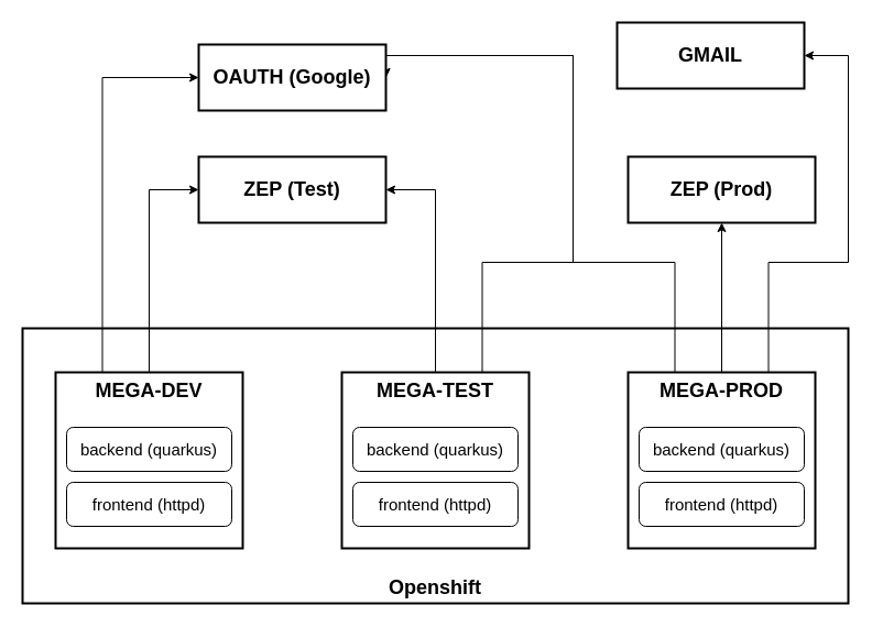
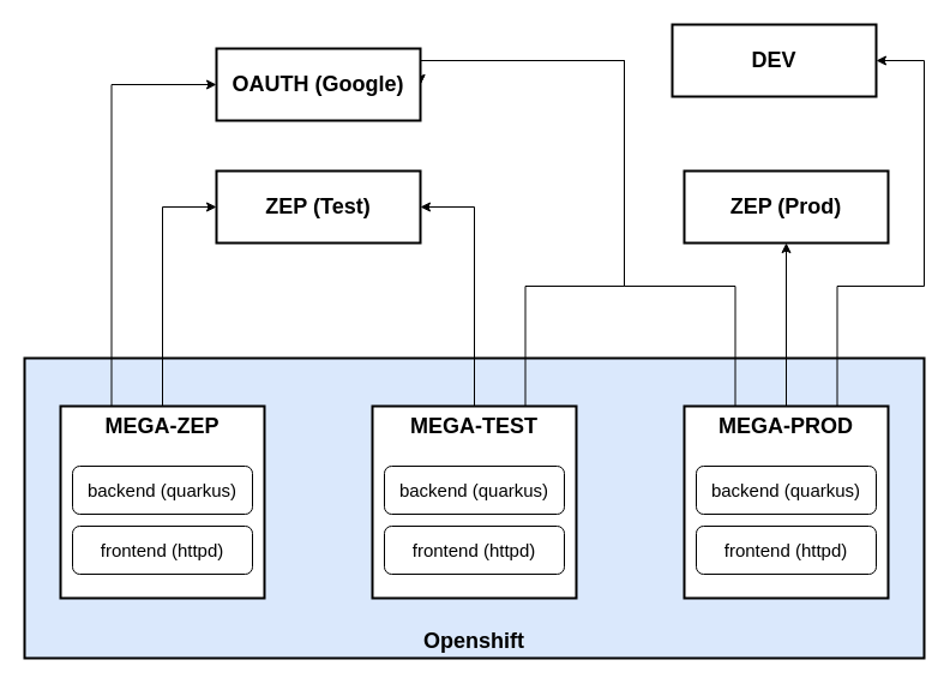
  <mxCell id="0" />
  <mxCell id="1" parent="0" />
- <mxCell id="2" value="Openshift" style="rounded=0;whiteSpace=wrap;html=1;strokeWidth=2;fontSize=18;align=center;verticalAlign=bottom;fontStyle=1" vertex="1" parent="1"><mxGeometry x="20" y="298" width="750" height="250" as="geometry" /></mxCell>
+ <mxCell id="2" value="Openshift" style="rounded=0;whiteSpace=wrap;html=1;strokeWidth=2;fontSize=18;align=center;verticalAlign=bottom;fontStyle=1;fillColor=#dae8fc;" vertex="1" parent="1"><mxGeometry x="20" y="298" width="750" height="250" as="geometry" /></mxCell>
  <mxCell id="3" style="edgeStyle=orthogonalEdgeStyle;rounded=0;orthogonalLoop=1;jettySize=auto;html=1;exitX=0.5;exitY=0;exitDx=0;exitDy=0;entryX=0;entryY=0.5;entryDx=0;entryDy=0;fontSize=18;" edge="1" parent="1" source="5" target="14"><mxGeometry relative="1" as="geometry" /></mxCell>
  <mxCell id="4" style="edgeStyle=orthogonalEdgeStyle;rounded=0;orthogonalLoop=1;jettySize=auto;html=1;exitX=0.25;exitY=0;exitDx=0;exitDy=0;entryX=0;entryY=0.5;entryDx=0;entryDy=0;fontSize=18;" edge="1" parent="1" source="5" target="13"><mxGeometry relative="1" as="geometry" /></mxCell>
- <mxCell id="5" value="MEGA-DEV" style="rounded=0;whiteSpace=wrap;html=1;fontSize=18;verticalAlign=top;fontStyle=1;strokeWidth=2;" vertex="1" parent="1"><mxGeometry x="50" y="338" width="170" height="160" as="geometry" /></mxCell>
+ <mxCell id="5" value="MEGA-ZEP" style="rounded=0;whiteSpace=wrap;html=1;fontSize=18;verticalAlign=top;fontStyle=1;strokeWidth=2;" vertex="1" parent="1"><mxGeometry x="50" y="338" width="170" height="160" as="geometry" /></mxCell>
  <mxCell id="6" style="edgeStyle=orthogonalEdgeStyle;rounded=0;orthogonalLoop=1;jettySize=auto;html=1;exitX=0.5;exitY=0;exitDx=0;exitDy=0;entryX=1;entryY=0.5;entryDx=0;entryDy=0;fontSize=18;" edge="1" parent="1" source="8" target="14"><mxGeometry relative="1" as="geometry" /></mxCell>
  <mxCell id="7" style="edgeStyle=orthogonalEdgeStyle;rounded=0;orthogonalLoop=1;jettySize=auto;html=1;exitX=0.75;exitY=0;exitDx=0;exitDy=0;entryX=1;entryY=0.5;entryDx=0;entryDy=0;fontSize=18;" edge="1" parent="1" source="8" target="13"><mxGeometry relative="1" as="geometry"><Array as="points"><mxPoint x="438" y="238" /><mxPoint x="520" y="238" /><mxPoint x="520" y="50" /></Array></mxGeometry></mxCell>
  <mxCell id="8" value="MEGA-TEST" style="rounded=0;whiteSpace=wrap;html=1;fontSize=18;verticalAlign=top;fontStyle=1;strokeWidth=2;" vertex="1" parent="1"><mxGeometry x="310" y="338" width="170" height="160" as="geometry" /></mxCell>
  <mxCell id="9" style="edgeStyle=orthogonalEdgeStyle;rounded=0;orthogonalLoop=1;jettySize=auto;html=1;exitX=0.5;exitY=0;exitDx=0;exitDy=0;entryX=0.5;entryY=1;entryDx=0;entryDy=0;fontSize=18;" edge="1" parent="1" source="12" target="15"><mxGeometry relative="1" as="geometry" /></mxCell>
  <mxCell id="10" style="edgeStyle=orthogonalEdgeStyle;rounded=0;orthogonalLoop=1;jettySize=auto;html=1;exitX=0.25;exitY=0;exitDx=0;exitDy=0;entryX=1;entryY=0.5;entryDx=0;entryDy=0;fontSize=18;" edge="1" parent="1" source="12" target="13"><mxGeometry relative="1" as="geometry"><Array as="points"><mxPoint x="612" y="238" /><mxPoint x="520" y="238" /><mxPoint x="520" y="50" /></Array></mxGeometry></mxCell>
  <mxCell id="11" style="edgeStyle=orthogonalEdgeStyle;rounded=0;orthogonalLoop=1;jettySize=auto;html=1;exitX=0.75;exitY=0;exitDx=0;exitDy=0;entryX=1;entryY=0.5;entryDx=0;entryDy=0;fontSize=18;" edge="1" parent="1" source="12" target="16"><mxGeometry relative="1" as="geometry"><Array as="points"><mxPoint x="698" y="238" /><mxPoint x="770" y="238" /><mxPoint x="770" y="50" /></Array></mxGeometry></mxCell>
  <mxCell id="12" value="MEGA-PROD" style="rounded=0;whiteSpace=wrap;html=1;fontSize=18;verticalAlign=top;fontStyle=1;strokeWidth=2;" vertex="1" parent="1"><mxGeometry x="570" y="338" width="170" height="160" as="geometry" /></mxCell>
  <mxCell id="13" value="OAUTH (Google)" style="rounded=0;whiteSpace=wrap;html=1;fontSize=18;strokeWidth=2;fontStyle=1" vertex="1" parent="1"><mxGeometry x="180" y="40" width="170" height="60" as="geometry" /></mxCell>
  <mxCell id="14" value="ZEP (Test)" style="rounded=0;whiteSpace=wrap;html=1;fontSize=18;strokeWidth=2;fontStyle=1" vertex="1" parent="1"><mxGeometry x="180" y="142" width="170" height="60" as="geometry" /></mxCell>
  <mxCell id="15" value="ZEP (Prod)" style="rounded=0;whiteSpace=wrap;html=1;fontSize=18;strokeWidth=2;fontStyle=1" vertex="1" parent="1"><mxGeometry x="570" y="142" width="170" height="60" as="geometry" /></mxCell>
- <mxCell id="16" value="GMAIL" style="rounded=0;whiteSpace=wrap;html=1;fontSize=18;strokeWidth=2;fontStyle=1" vertex="1" parent="1"><mxGeometry x="560" y="20" width="170" height="60" as="geometry" /></mxCell>
+ <mxCell id="16" value="DEV" style="rounded=0;whiteSpace=wrap;html=1;fontSize=18;strokeWidth=2;fontStyle=1" vertex="1" parent="1"><mxGeometry x="560" y="20" width="170" height="60" as="geometry" /></mxCell>
  <mxCell id="17" value="&lt;font style=&quot;font-size: 15px&quot;&gt;backend (quarkus)&lt;/font&gt;" style="rounded=1;whiteSpace=wrap;html=1;fontSize=18;align=center;" vertex="1" parent="1"><mxGeometry x="60" y="388" width="150" height="40" as="geometry" /></mxCell>
  <mxCell id="18" value="&lt;font style=&quot;font-size: 15px&quot;&gt;frontend (httpd)&lt;/font&gt;" style="rounded=1;whiteSpace=wrap;html=1;fontSize=18;align=center;" vertex="1" parent="1"><mxGeometry x="60" y="438" width="150" height="40" as="geometry" /></mxCell>
  <mxCell id="19" value="&lt;font style=&quot;font-size: 15px&quot;&gt;backend (quarkus)&lt;/font&gt;" style="rounded=1;whiteSpace=wrap;html=1;fontSize=18;align=center;" vertex="1" parent="1"><mxGeometry x="320" y="388" width="150" height="40" as="geometry" /></mxCell>
  <mxCell id="20" value="&lt;font style=&quot;font-size: 15px&quot;&gt;frontend (httpd)&lt;/font&gt;" style="rounded=1;whiteSpace=wrap;html=1;fontSize=18;align=center;" vertex="1" parent="1"><mxGeometry x="320" y="438" width="150" height="40" as="geometry" /></mxCell>
  <mxCell id="21" value="&lt;font style=&quot;font-size: 15px&quot;&gt;backend (quarkus)&lt;/font&gt;" style="rounded=1;whiteSpace=wrap;html=1;fontSize=18;align=center;" vertex="1" parent="1"><mxGeometry x="580" y="388" width="150" height="40" as="geometry" /></mxCell>
  <mxCell id="22" value="&lt;font style=&quot;font-size: 15px&quot;&gt;frontend (httpd)&lt;/font&gt;" style="rounded=1;whiteSpace=wrap;html=1;fontSize=18;align=center;" vertex="1" parent="1"><mxGeometry x="580" y="438" width="150" height="40" as="geometry" /></mxCell>
